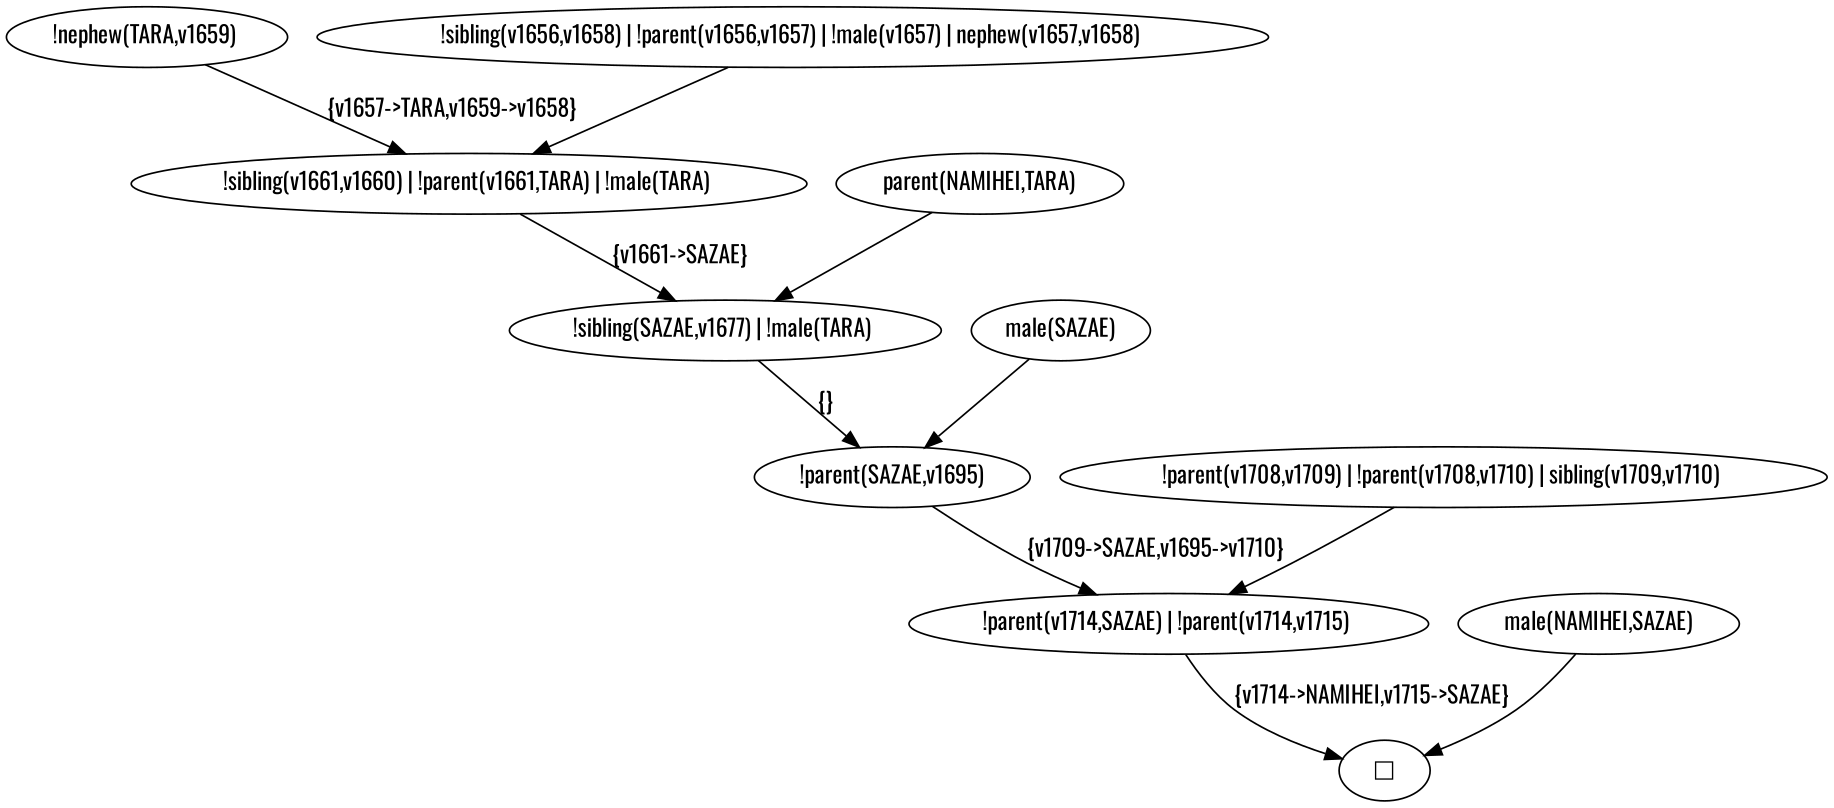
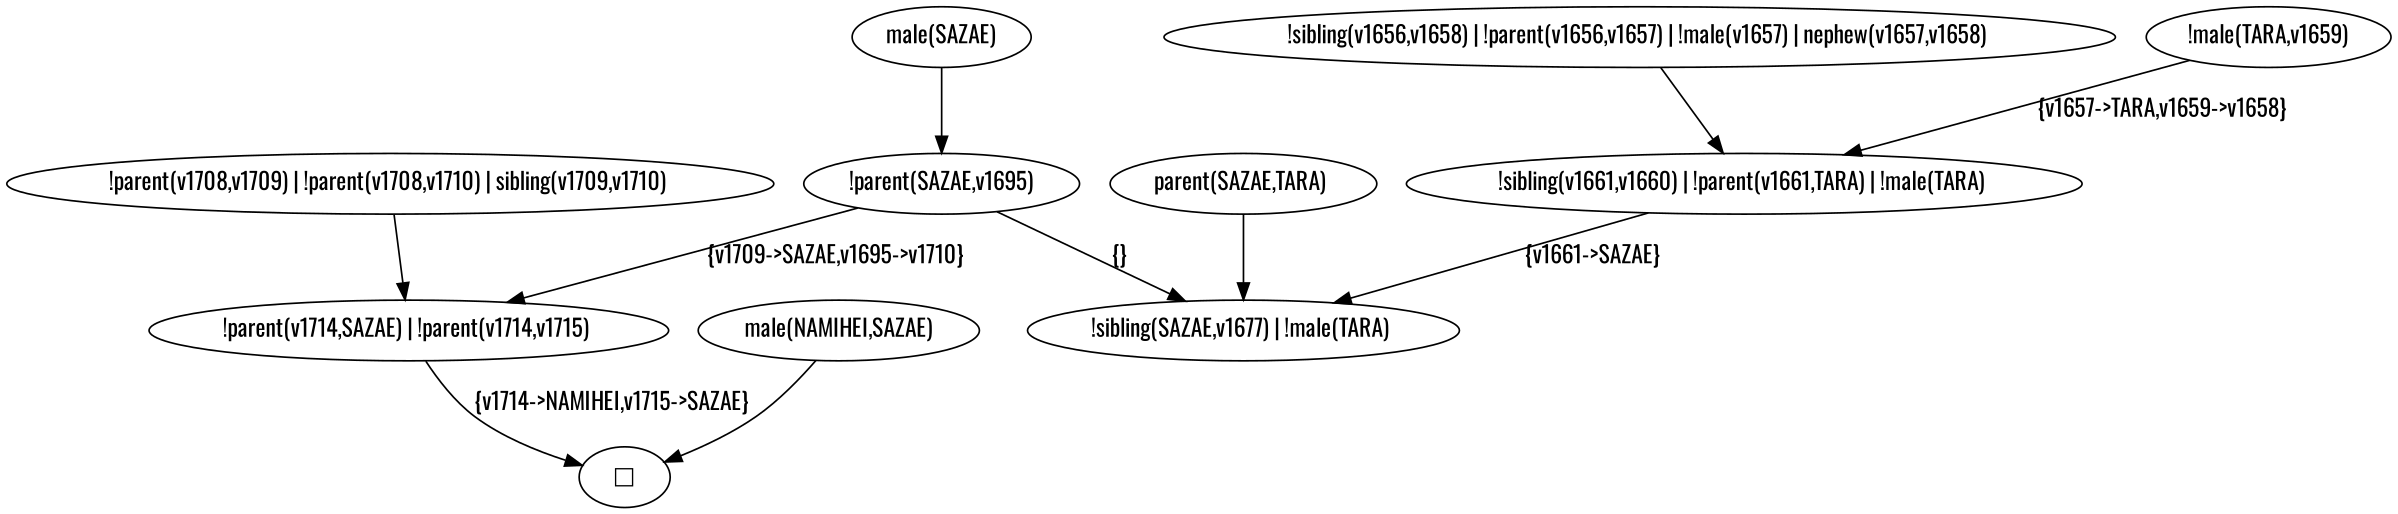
  digraph {
    fontname=Oswald
    node [fontname=Oswald]
    edge [fontname=Oswald]
-   n1 [label="!nephew(TARA,v1659) "]
+   n1 [label="!male(TARA,v1659)"]
    n2 [label="!sibling(v1661,v1660) | !parent(v1661,TARA) | !male(TARA) "]
    n3 [label="!sibling(SAZAE,v1677) | !male(TARA) "]
    n4 [label="!parent(SAZAE,v1695)"]
    n5 [label="!sibling(v1656,v1658) | !parent(v1656,v1657) | !male(v1657) | nephew(v1657,v1658) "]
    n6 [label="!parent(v1714,SAZAE) | !parent(v1714,v1715) "]
-   n7 [label="parent(NAMIHEI,TARA)"]
+   n7 [label="parent(SAZAE,TARA) "]
    n8 [label="□"]
    n9 [label="male(SAZAE)"]
    n10 [label="!parent(v1708,v1709) | !parent(v1708,v1710) | sibling(v1709,v1710) "]
    n11 [label="male(NAMIHEI,SAZAE)"]
    n1 -> n2 [label="{v1657->TARA,v1659->v1658}"]
    n2 -> n3 [label="{v1661->SAZAE}"]
-   n3 -> n4 [label="{}"]
+   n4 -> n3 [label="{}"]
    n4 -> n6 [label="{v1709->SAZAE,v1695->v1710}"]
    n5 -> n2
    n6 -> n8 [label="{v1714->NAMIHEI,v1715->SAZAE}"]
    n7 -> n3
    n9 -> n4
    n10 -> n6
    n11 -> n8
  }
